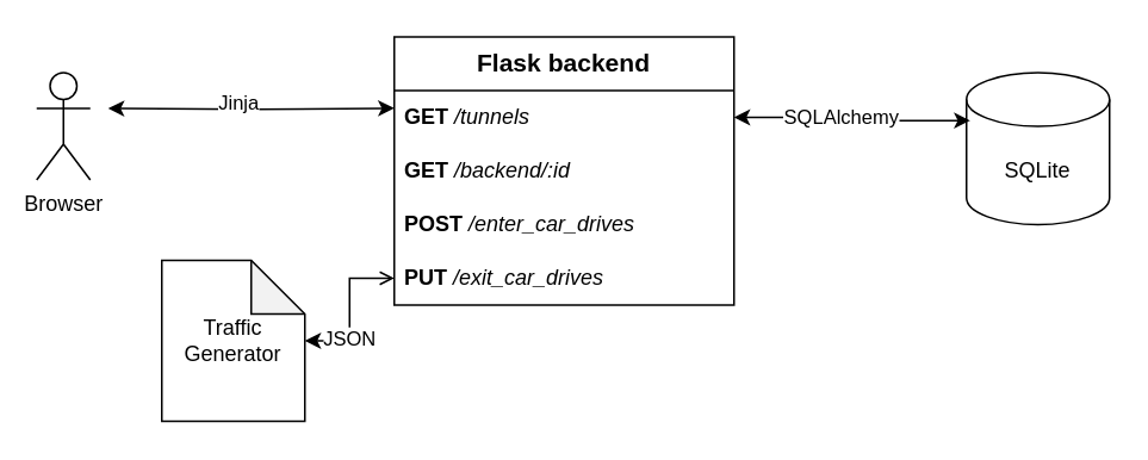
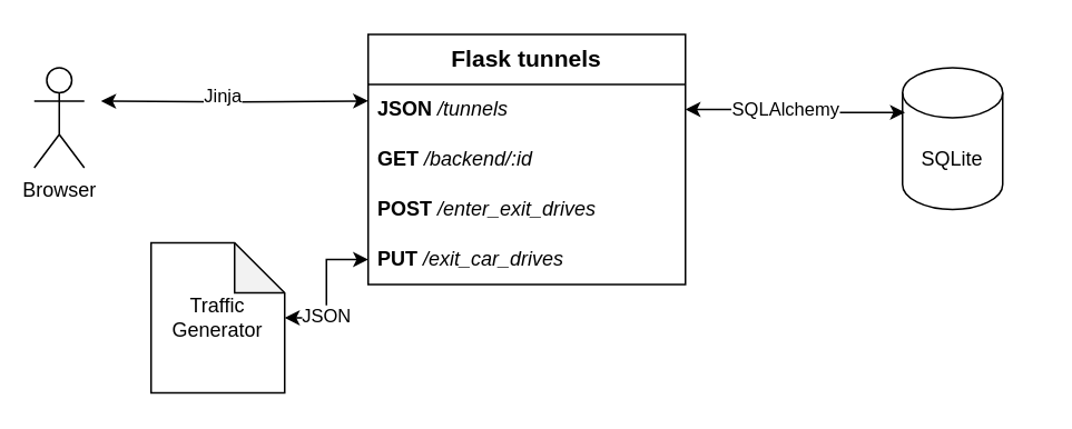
  <mxCell id="0" />
  <mxCell id="1" parent="0" />
- <mxCell id="2" value="&lt;h3&gt;Flask&lt;b&gt; &lt;/b&gt;backend&lt;/h3&gt;" style="swimlane;fontStyle=0;childLayout=stackLayout;horizontal=1;startSize=30;horizontalStack=0;resizeParent=1;resizeParentMax=0;resizeLast=0;collapsible=1;marginBottom=0;whiteSpace=wrap;html=1;" vertex="1" parent="1"><mxGeometry x="220" y="20" width="190" height="150" as="geometry" /></mxCell>
- <mxCell id="3" value="&lt;b&gt;GET&lt;/b&gt; &lt;i&gt;/tunnels&amp;nbsp;&lt;/i&gt;" style="text;strokeColor=none;fillColor=none;align=left;verticalAlign=middle;spacingLeft=4;spacingRight=4;overflow=hidden;points=[[0,0.5],[1,0.5]];portConstraint=eastwest;rotatable=0;whiteSpace=wrap;html=1;" vertex="1" parent="2"><mxGeometry y="30" width="190" height="30" as="geometry" /></mxCell>
+ <mxCell id="2" value="&lt;h3&gt;Flask&lt;b&gt; &lt;/b&gt;tunnels&lt;/h3&gt;" style="swimlane;fontStyle=0;childLayout=stackLayout;horizontal=1;startSize=30;horizontalStack=0;resizeParent=1;resizeParentMax=0;resizeLast=0;collapsible=1;marginBottom=0;whiteSpace=wrap;html=1;" vertex="1" parent="1"><mxGeometry x="220" y="20" width="190" height="150" as="geometry" /></mxCell>
+ <mxCell id="3" value="&lt;b&gt;JSON&lt;/b&gt; &lt;i&gt;/tunnels&amp;nbsp;&lt;/i&gt;" style="text;strokeColor=none;fillColor=none;align=left;verticalAlign=middle;spacingLeft=4;spacingRight=4;overflow=hidden;points=[[0,0.5],[1,0.5]];portConstraint=eastwest;rotatable=0;whiteSpace=wrap;html=1;" vertex="1" parent="2"><mxGeometry y="30" width="190" height="30" as="geometry" /></mxCell>
  <mxCell id="4" value="&lt;b&gt;GET&lt;/b&gt; &lt;i&gt;/backend/:id&amp;nbsp;&lt;/i&gt;" style="text;strokeColor=none;fillColor=none;align=left;verticalAlign=middle;spacingLeft=4;spacingRight=4;overflow=hidden;points=[[0,0.5],[1,0.5]];portConstraint=eastwest;rotatable=0;whiteSpace=wrap;html=1;" vertex="1" parent="2"><mxGeometry y="60" width="190" height="30" as="geometry" /></mxCell>
- <mxCell id="5" value="&lt;b&gt;POST&lt;/b&gt; &lt;i&gt;/enter_car_drives&amp;nbsp;&lt;/i&gt;" style="text;strokeColor=none;fillColor=none;align=left;verticalAlign=middle;spacingLeft=4;spacingRight=4;overflow=hidden;points=[[0,0.5],[1,0.5]];portConstraint=eastwest;rotatable=0;whiteSpace=wrap;html=1;" vertex="1" parent="2"><mxGeometry y="90" width="190" height="30" as="geometry" /></mxCell>
+ <mxCell id="5" value="&lt;b&gt;POST&lt;/b&gt; &lt;i&gt;/enter_exit_drives&amp;nbsp;&lt;/i&gt;" style="text;strokeColor=none;fillColor=none;align=left;verticalAlign=middle;spacingLeft=4;spacingRight=4;overflow=hidden;points=[[0,0.5],[1,0.5]];portConstraint=eastwest;rotatable=0;whiteSpace=wrap;html=1;" vertex="1" parent="2"><mxGeometry y="90" width="190" height="30" as="geometry" /></mxCell>
  <mxCell id="6" value="&lt;b&gt;PUT&lt;/b&gt; &lt;i&gt;/exit_car_drives&amp;nbsp;&lt;/i&gt;" style="text;strokeColor=none;fillColor=none;align=left;verticalAlign=middle;spacingLeft=4;spacingRight=4;overflow=hidden;points=[[0,0.5],[1,0.5]];portConstraint=eastwest;rotatable=0;whiteSpace=wrap;html=1;" vertex="1" parent="2"><mxGeometry y="120" width="190" height="30" as="geometry" /></mxCell>
- <mxCell id="7" value="SQLite" style="shape=cylinder3;whiteSpace=wrap;html=1;boundedLbl=1;backgroundOutline=1;size=15;" vertex="1" parent="1"><mxGeometry x="540" y="40" width="80" height="85" as="geometry" /></mxCell>
+ <mxCell id="7" value="SQLite" style="shape=cylinder3;whiteSpace=wrap;html=1;boundedLbl=1;backgroundOutline=1;size=15;" vertex="1" parent="1"><mxGeometry x="540" y="40" width="60" height="85" as="geometry" /></mxCell>
  <mxCell id="8" style="edgeStyle=orthogonalEdgeStyle;rounded=0;orthogonalLoop=1;jettySize=auto;html=1;exitX=1;exitY=0.5;exitDx=0;exitDy=0;entryX=0.026;entryY=0.315;entryDx=0;entryDy=0;entryPerimeter=0;endArrow=classic;endFill=1;startArrow=classic;startFill=1;" edge="1" parent="1" source="3" target="7"><mxGeometry relative="1" as="geometry"><mxPoint x="520" y="65" as="targetPoint" /></mxGeometry></mxCell>
  <mxCell id="9" value="SQLAlchemy" style="edgeLabel;html=1;align=center;verticalAlign=middle;resizable=0;points=[];" vertex="1" connectable="0" parent="8"><mxGeometry x="-0.12" y="1" relative="1" as="geometry"><mxPoint as="offset" /></mxGeometry></mxCell>
  <mxCell id="10" value="Browser" style="shape=umlActor;verticalLabelPosition=bottom;verticalAlign=top;html=1;outlineConnect=0;" vertex="1" parent="1"><mxGeometry x="20" y="40" width="30" height="60" as="geometry" /></mxCell>
  <mxCell id="11" style="edgeStyle=orthogonalEdgeStyle;rounded=0;orthogonalLoop=1;jettySize=auto;html=1;entryX=0;entryY=0.329;entryDx=0;entryDy=0;entryPerimeter=0;startArrow=classic;startFill=1;" edge="1" parent="1" target="3"><mxGeometry relative="1" as="geometry"><mxPoint x="60" y="60" as="sourcePoint" /></mxGeometry></mxCell>
  <mxCell id="12" value="Jinja" style="edgeLabel;html=1;align=center;verticalAlign=middle;resizable=0;points=[];" vertex="1" connectable="0" parent="11"><mxGeometry x="-0.107" y="4" relative="1" as="geometry"><mxPoint as="offset" /></mxGeometry></mxCell>
- <mxCell id="13" style="edgeStyle=orthogonalEdgeStyle;rounded=0;orthogonalLoop=1;jettySize=auto;html=1;entryX=0;entryY=0.5;entryDx=0;entryDy=0;startArrow=classic;startFill=1;endArrow=open;" edge="1" parent="1" source="15" target="6"><mxGeometry relative="1" as="geometry" /></mxCell>
+ <mxCell id="13" style="edgeStyle=orthogonalEdgeStyle;rounded=0;orthogonalLoop=1;jettySize=auto;html=1;entryX=0;entryY=0.5;entryDx=0;entryDy=0;startArrow=classic;startFill=1;" edge="1" parent="1" source="15" target="6"><mxGeometry relative="1" as="geometry" /></mxCell>
  <mxCell id="14" value="JSON" style="edgeLabel;html=1;align=center;verticalAlign=middle;resizable=0;points=[];" vertex="1" connectable="0" parent="13"><mxGeometry x="-0.369" y="1" relative="1" as="geometry"><mxPoint as="offset" /></mxGeometry></mxCell>
  <mxCell id="15" value="Traffic Generator" style="shape=note;whiteSpace=wrap;html=1;backgroundOutline=1;darkOpacity=0.05;" vertex="1" parent="1"><mxGeometry x="90" y="145" width="80" height="90" as="geometry" /></mxCell>
